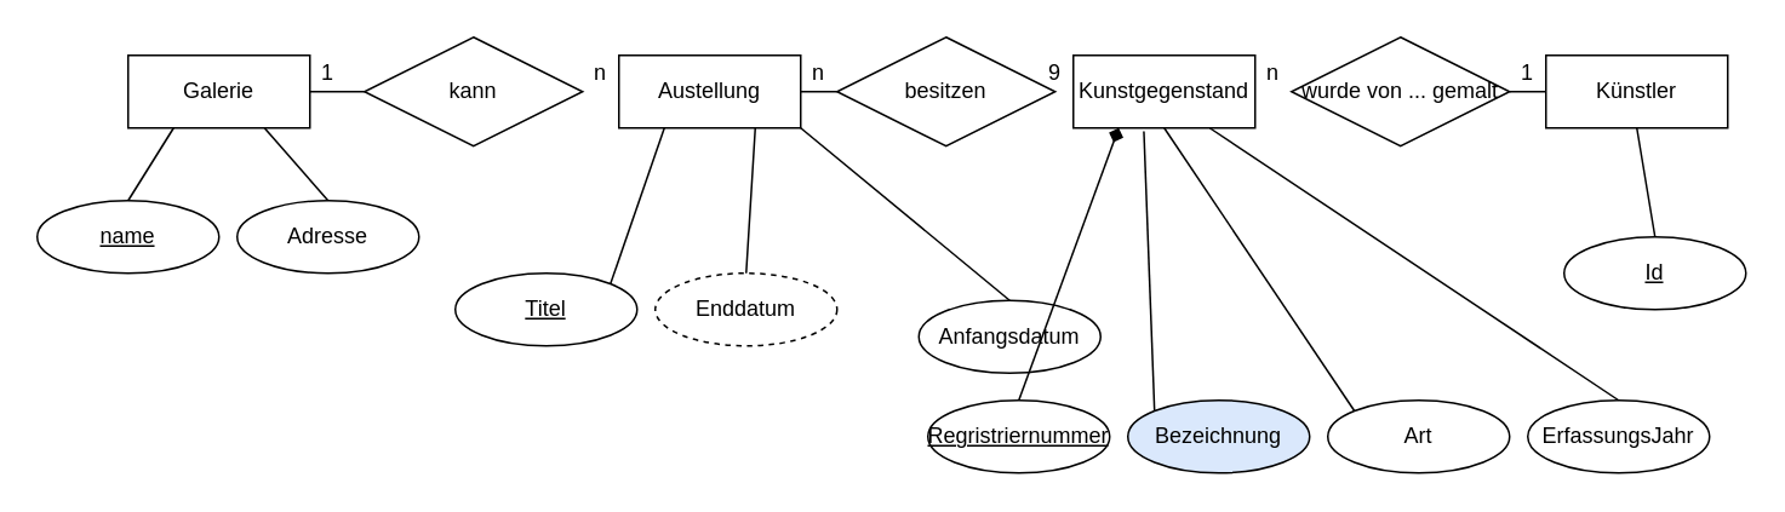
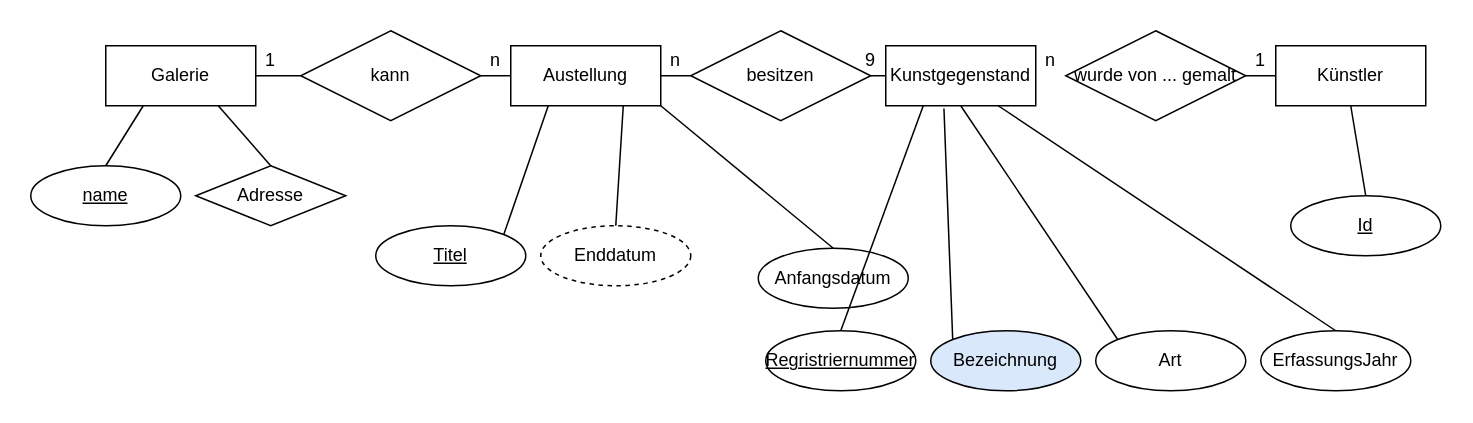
  <mxCell id="0" />
  <mxCell id="1" parent="0" />
  <mxCell id="2" value="Galerie" style="whiteSpace=wrap;html=1;align=center;" vertex="1" parent="1"><mxGeometry x="70" y="30" width="100" height="40" as="geometry" /></mxCell>
  <mxCell id="3" value="Austellung" style="whiteSpace=wrap;html=1;align=center;" vertex="1" parent="1"><mxGeometry x="340" y="30" width="100" height="40" as="geometry" /></mxCell>
  <mxCell id="4" value="Kunstgegenstand" style="whiteSpace=wrap;html=1;align=center;" vertex="1" parent="1"><mxGeometry x="590" y="30" width="100" height="40" as="geometry" /></mxCell>
  <mxCell id="5" value="Künstler" style="whiteSpace=wrap;html=1;align=center;" vertex="1" parent="1"><mxGeometry x="850" y="30" width="100" height="40" as="geometry" /></mxCell>
  <mxCell id="6" value="kann" style="shape=rhombus;perimeter=rhombusPerimeter;whiteSpace=wrap;html=1;align=center;" vertex="1" parent="1"><mxGeometry x="200" y="20" width="120" height="60" as="geometry" /></mxCell>
  <mxCell id="7" value="besitzen" style="shape=rhombus;perimeter=rhombusPerimeter;whiteSpace=wrap;html=1;align=center;" vertex="1" parent="1"><mxGeometry x="460" y="20" width="120" height="60" as="geometry" /></mxCell>
  <mxCell id="8" value="wurde von ... gemalt" style="shape=rhombus;perimeter=rhombusPerimeter;whiteSpace=wrap;html=1;align=center;" vertex="1" parent="1"><mxGeometry x="710" y="20" width="120" height="60" as="geometry" /></mxCell>
  <mxCell id="9" value="" style="endArrow=none;html=1;exitX=1;exitY=0.5;exitDx=0;exitDy=0;entryX=0;entryY=0.5;entryDx=0;entryDy=0;" edge="1" parent="1" source="2" target="6"><mxGeometry width="50" height="50" relative="1" as="geometry"><mxPoint x="400" y="160" as="sourcePoint" /><mxPoint x="450" y="110" as="targetPoint" /></mxGeometry></mxCell>
+ <mxCell id="10" value="" style="endArrow=none;html=1;exitX=1;exitY=0.5;exitDx=0;exitDy=0;entryX=0;entryY=0.5;entryDx=0;entryDy=0;" edge="1" parent="1" source="6" target="3"><mxGeometry width="50" height="50" relative="1" as="geometry"><mxPoint x="400" y="160" as="sourcePoint" /><mxPoint x="450" y="110" as="targetPoint" /></mxGeometry></mxCell>
  <mxCell id="11" value="" style="endArrow=none;html=1;exitX=1;exitY=0.5;exitDx=0;exitDy=0;entryX=0;entryY=0.5;entryDx=0;entryDy=0;" edge="1" parent="1" source="3" target="7"><mxGeometry width="50" height="50" relative="1" as="geometry"><mxPoint x="440" y="200" as="sourcePoint" /><mxPoint x="490" y="150" as="targetPoint" /></mxGeometry></mxCell>
+ <mxCell id="12" value="" style="endArrow=none;html=1;exitX=0;exitY=0.5;exitDx=0;exitDy=0;entryX=1;entryY=0.5;entryDx=0;entryDy=0;" edge="1" parent="1" source="4" target="7"><mxGeometry width="50" height="50" relative="1" as="geometry"><mxPoint x="400" y="160" as="sourcePoint" /><mxPoint x="450" y="110" as="targetPoint" /></mxGeometry></mxCell>
  <mxCell id="13" value="" style="endArrow=none;html=1;exitX=0;exitY=0.5;exitDx=0;exitDy=0;entryX=1;entryY=0.5;entryDx=0;entryDy=0;" edge="1" parent="1" source="5" target="8"><mxGeometry width="50" height="50" relative="1" as="geometry"><mxPoint x="510" y="160" as="sourcePoint" /><mxPoint x="560" y="110" as="targetPoint" /></mxGeometry></mxCell>
  <mxCell id="14" value="&lt;u&gt;name&lt;/u&gt;" style="ellipse;whiteSpace=wrap;html=1;align=center;" vertex="1" parent="1"><mxGeometry x="20" y="110" width="100" height="40" as="geometry" /></mxCell>
- <mxCell id="15" value="Adresse" style="ellipse;whiteSpace=wrap;html=1;align=center;" vertex="1" parent="1"><mxGeometry x="130" y="110" width="100" height="40" as="geometry" /></mxCell>
+ <mxCell id="15" value="Adresse" style="rhombus;whiteSpace=wrap;html=1;align=center;" vertex="1" parent="1"><mxGeometry x="130" y="110" width="100" height="40" as="geometry" /></mxCell>
  <mxCell id="16" value="" style="endArrow=none;html=1;exitX=0.5;exitY=0;exitDx=0;exitDy=0;entryX=0.25;entryY=1;entryDx=0;entryDy=0;" edge="1" parent="1" source="14" target="2"><mxGeometry width="50" height="50" relative="1" as="geometry"><mxPoint x="470" y="160" as="sourcePoint" /><mxPoint x="520" y="110" as="targetPoint" /></mxGeometry></mxCell>
  <mxCell id="17" value="" style="endArrow=none;html=1;exitX=0.5;exitY=0;exitDx=0;exitDy=0;entryX=0.75;entryY=1;entryDx=0;entryDy=0;" edge="1" parent="1" source="15" target="2"><mxGeometry width="50" height="50" relative="1" as="geometry"><mxPoint x="470" y="160" as="sourcePoint" /><mxPoint x="520" y="110" as="targetPoint" /></mxGeometry></mxCell>
  <mxCell id="18" value="1" style="text;html=1;strokeColor=none;fillColor=none;align=center;verticalAlign=middle;whiteSpace=wrap;rounded=0;" vertex="1" parent="1"><mxGeometry x="160" y="30" width="40" height="20" as="geometry" /></mxCell>
  <mxCell id="19" value="n" style="text;html=1;strokeColor=none;fillColor=none;align=center;verticalAlign=middle;whiteSpace=wrap;rounded=0;" vertex="1" parent="1"><mxGeometry x="310" y="30" width="40" height="20" as="geometry" /></mxCell>
  <mxCell id="20" value="Enddatum" style="ellipse;whiteSpace=wrap;html=1;align=center;dashed=1;" vertex="1" parent="1"><mxGeometry x="360" y="150" width="100" height="40" as="geometry" /></mxCell>
  <mxCell id="21" value="Anfangsdatum" style="ellipse;whiteSpace=wrap;html=1;align=center;" vertex="1" parent="1"><mxGeometry x="505" y="165" width="100" height="40" as="geometry" /></mxCell>
  <mxCell id="22" value="&lt;u&gt;Titel&lt;/u&gt;" style="ellipse;whiteSpace=wrap;html=1;align=center;" vertex="1" parent="1"><mxGeometry x="250" y="150" width="100" height="40" as="geometry" /></mxCell>
  <mxCell id="23" value="" style="endArrow=none;html=1;exitX=1;exitY=0;exitDx=0;exitDy=0;entryX=0.25;entryY=1;entryDx=0;entryDy=0;" edge="1" parent="1" source="22" target="3"><mxGeometry width="50" height="50" relative="1" as="geometry"><mxPoint x="470" y="160" as="sourcePoint" /><mxPoint x="520" y="110" as="targetPoint" /></mxGeometry></mxCell>
  <mxCell id="24" value="" style="endArrow=none;html=1;exitX=0.5;exitY=0;exitDx=0;exitDy=0;entryX=0.75;entryY=1;entryDx=0;entryDy=0;" edge="1" parent="1" source="20" target="3"><mxGeometry width="50" height="50" relative="1" as="geometry"><mxPoint x="490" y="180" as="sourcePoint" /><mxPoint x="540" y="130" as="targetPoint" /></mxGeometry></mxCell>
  <mxCell id="25" value="" style="endArrow=none;html=1;exitX=0.5;exitY=0;exitDx=0;exitDy=0;entryX=1;entryY=1;entryDx=0;entryDy=0;" edge="1" parent="1" source="21" target="3"><mxGeometry width="50" height="50" relative="1" as="geometry"><mxPoint x="500" y="190" as="sourcePoint" /><mxPoint x="550" y="140" as="targetPoint" /></mxGeometry></mxCell>
  <mxCell id="26" value="9" style="text;html=1;strokeColor=none;fillColor=none;align=center;verticalAlign=middle;whiteSpace=wrap;rounded=0;" vertex="1" parent="1"><mxGeometry x="560" y="30" width="40" height="20" as="geometry" /></mxCell>
  <mxCell id="27" value="n" style="text;html=1;strokeColor=none;fillColor=none;align=center;verticalAlign=middle;whiteSpace=wrap;rounded=0;" vertex="1" parent="1"><mxGeometry x="430" y="30" width="40" height="20" as="geometry" /></mxCell>
  <mxCell id="28" value="n" style="text;html=1;strokeColor=none;fillColor=none;align=center;verticalAlign=middle;whiteSpace=wrap;rounded=0;" vertex="1" parent="1"><mxGeometry x="680" y="30" width="40" height="20" as="geometry" /></mxCell>
  <mxCell id="29" value="1" style="text;html=1;strokeColor=none;fillColor=none;align=center;verticalAlign=middle;whiteSpace=wrap;rounded=0;" vertex="1" parent="1"><mxGeometry x="820" y="30" width="40" height="20" as="geometry" /></mxCell>
  <mxCell id="30" value="&lt;span style=&quot;text-align: left&quot;&gt;&lt;u&gt;Regristriernummer&lt;/u&gt;&lt;/span&gt;" style="ellipse;whiteSpace=wrap;html=1;align=center;" vertex="1" parent="1"><mxGeometry x="510" y="220" width="100" height="40" as="geometry" /></mxCell>
  <mxCell id="31" value="&lt;span style=&quot;text-align: left&quot;&gt;ErfassungsJahr&lt;/span&gt;" style="ellipse;whiteSpace=wrap;html=1;align=center;" vertex="1" parent="1"><mxGeometry x="840" y="220" width="100" height="40" as="geometry" /></mxCell>
  <mxCell id="32" value="&lt;span style=&quot;text-align: left&quot;&gt;Art&lt;/span&gt;" style="ellipse;whiteSpace=wrap;html=1;align=center;" vertex="1" parent="1"><mxGeometry x="730" y="220" width="100" height="40" as="geometry" /></mxCell>
  <mxCell id="33" value="&lt;span style=&quot;text-align: left&quot;&gt;Bezeichnung&lt;/span&gt;" style="ellipse;whiteSpace=wrap;html=1;align=center;fillColor=#dae8fc;" vertex="1" parent="1"><mxGeometry x="620" y="220" width="100" height="40" as="geometry" /></mxCell>
- <mxCell id="34" value="" style="endArrow=diamond;html=1;exitX=0.5;exitY=0;exitDx=0;exitDy=0;entryX=0.25;entryY=1;entryDx=0;entryDy=0;" edge="1" parent="1" source="30" target="4"><mxGeometry width="50" height="50" relative="1" as="geometry"><mxPoint x="590" y="160" as="sourcePoint" /><mxPoint x="640" y="110" as="targetPoint" /></mxGeometry></mxCell>
+ <mxCell id="34" value="" style="endArrow=none;html=1;exitX=0.5;exitY=0;exitDx=0;exitDy=0;entryX=0.25;entryY=1;entryDx=0;entryDy=0;" edge="1" parent="1" source="30" target="4"><mxGeometry width="50" height="50" relative="1" as="geometry"><mxPoint x="590" y="160" as="sourcePoint" /><mxPoint x="640" y="110" as="targetPoint" /></mxGeometry></mxCell>
  <mxCell id="35" value="" style="endArrow=none;html=1;exitX=0;exitY=0;exitDx=0;exitDy=0;entryX=0.388;entryY=1.045;entryDx=0;entryDy=0;entryPerimeter=0;" edge="1" parent="1" source="33" target="4"><mxGeometry width="50" height="50" relative="1" as="geometry"><mxPoint x="590" y="160" as="sourcePoint" /><mxPoint x="640" y="110" as="targetPoint" /></mxGeometry></mxCell>
  <mxCell id="36" value="" style="endArrow=none;html=1;exitX=0;exitY=0;exitDx=0;exitDy=0;entryX=0.5;entryY=1;entryDx=0;entryDy=0;" edge="1" parent="1" source="32" target="4"><mxGeometry width="50" height="50" relative="1" as="geometry"><mxPoint x="782.925" y="219.998" as="sourcePoint" /><mxPoint x="777.08" y="65.94" as="targetPoint" /></mxGeometry></mxCell>
  <mxCell id="37" value="" style="endArrow=none;html=1;exitX=0.5;exitY=0;exitDx=0;exitDy=0;entryX=0.75;entryY=1;entryDx=0;entryDy=0;" edge="1" parent="1" source="31" target="4"><mxGeometry width="50" height="50" relative="1" as="geometry"><mxPoint x="865.845" y="214.058" as="sourcePoint" /><mxPoint x="860" y="60" as="targetPoint" /></mxGeometry></mxCell>
  <mxCell id="38" value="&lt;u&gt;Id&lt;/u&gt;" style="ellipse;whiteSpace=wrap;html=1;align=center;" vertex="1" parent="1"><mxGeometry x="860" y="130" width="100" height="40" as="geometry" /></mxCell>
  <mxCell id="39" value="" style="endArrow=none;html=1;exitX=0.5;exitY=0;exitDx=0;exitDy=0;entryX=0.5;entryY=1;entryDx=0;entryDy=0;" edge="1" parent="1" source="38" target="5"><mxGeometry width="50" height="50" relative="1" as="geometry"><mxPoint x="590" y="160" as="sourcePoint" /><mxPoint x="640" y="110" as="targetPoint" /></mxGeometry></mxCell>
